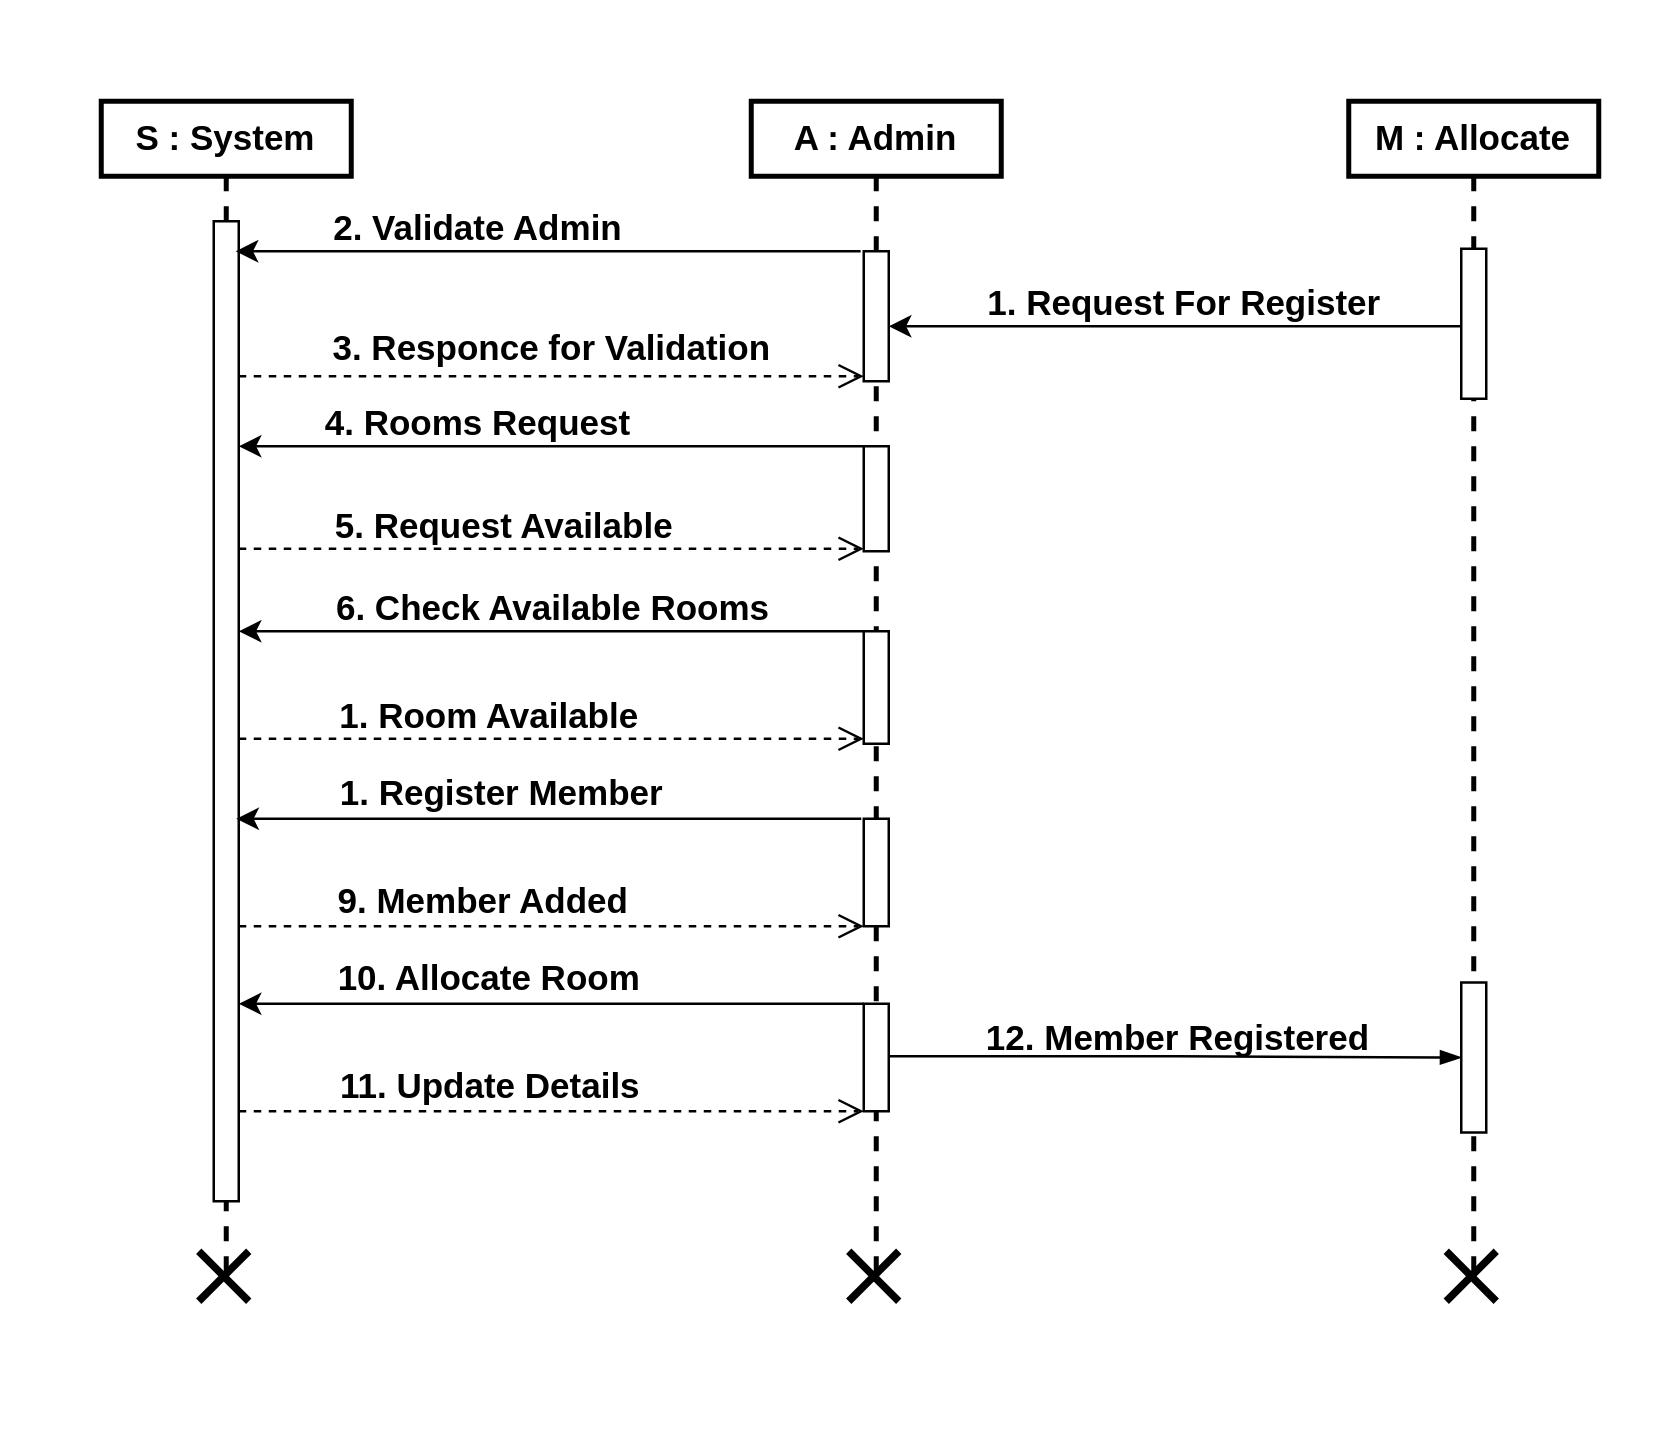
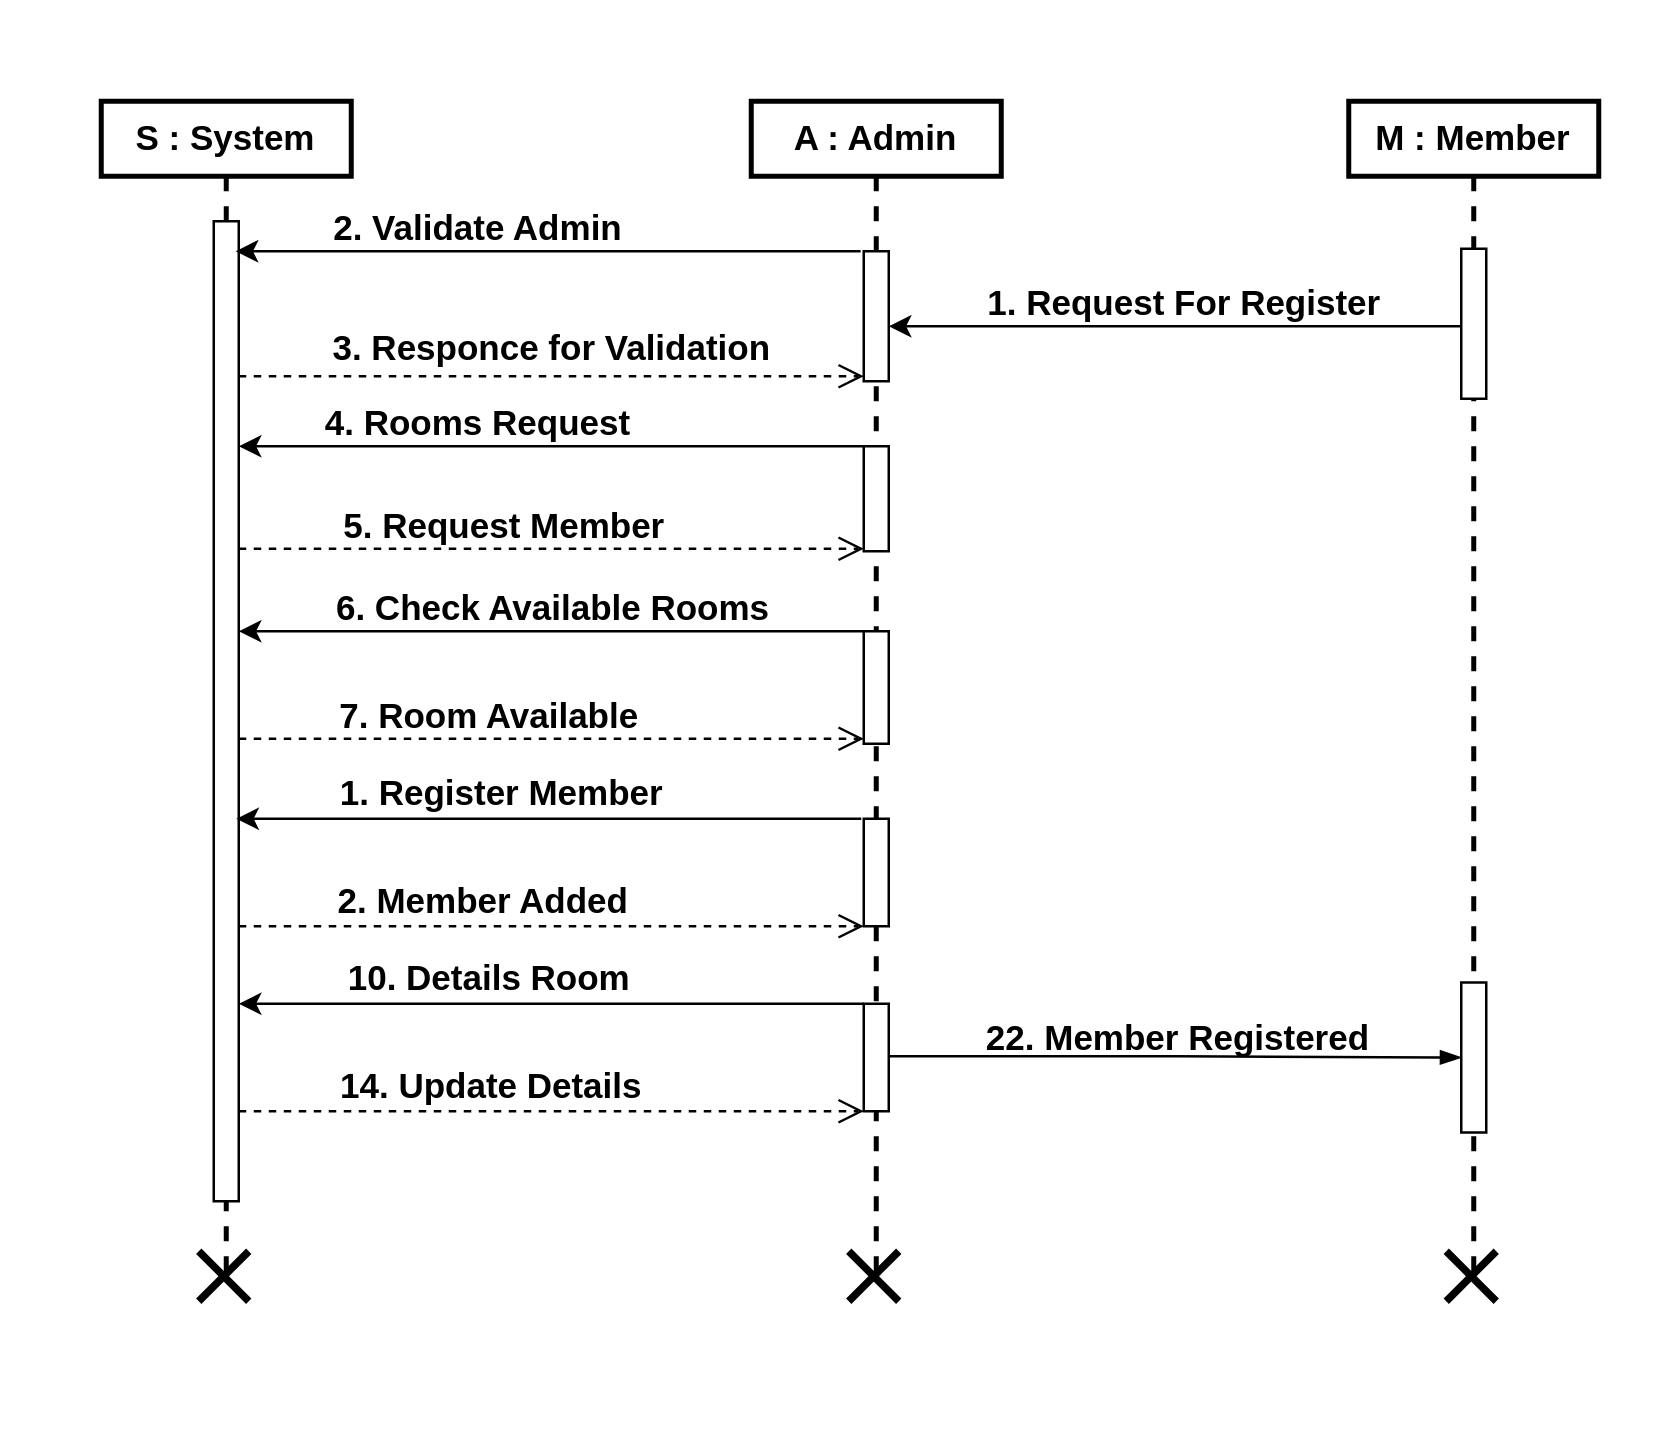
  <mxCell id="0" />
  <mxCell id="1" parent="0" />
  <mxCell id="2" value="" style="rounded=0;whiteSpace=wrap;html=1;strokeColor=#FFFFFF;" parent="1" vertex="1"><mxGeometry x="20" y="20" width="630" height="530" as="geometry" /></mxCell>
  <mxCell id="3" value="&lt;span style=&quot;font-size: 14px;&quot;&gt;&lt;b&gt;S : System&lt;/b&gt;&lt;/span&gt;" style="shape=umlLifeline;perimeter=lifelinePerimeter;whiteSpace=wrap;html=1;container=1;dropTarget=0;collapsible=0;recursiveResize=0;outlineConnect=0;portConstraint=eastwest;newEdgeStyle={&quot;curved&quot;:0,&quot;rounded&quot;:0};strokeWidth=2;size=30;" parent="1" vertex="1"><mxGeometry x="40" y="40" width="100" height="470" as="geometry" /></mxCell>
  <mxCell id="4" value="" style="html=1;points=[[0,0,0,0,5],[0,1,0,0,-5],[1,0,0,0,5],[1,1,0,0,-5]];perimeter=orthogonalPerimeter;outlineConnect=0;targetShapes=umlLifeline;portConstraint=eastwest;newEdgeStyle={&quot;curved&quot;:0,&quot;rounded&quot;:0};" parent="3" vertex="1"><mxGeometry x="45" y="48" width="10" height="392" as="geometry" /></mxCell>
  <mxCell id="5" value="&lt;span style=&quot;font-size: 14px;&quot;&gt;&lt;b&gt;A : Admin&lt;/b&gt;&lt;/span&gt;" style="shape=umlLifeline;perimeter=lifelinePerimeter;whiteSpace=wrap;html=1;container=1;dropTarget=0;collapsible=0;recursiveResize=0;outlineConnect=0;portConstraint=eastwest;newEdgeStyle={&quot;curved&quot;:0,&quot;rounded&quot;:0};strokeWidth=2;size=30;" parent="1" vertex="1"><mxGeometry x="300" y="40" width="100" height="470" as="geometry" /></mxCell>
  <mxCell id="6" value="" style="html=1;points=[[0,0,0,0,5],[0,1,0,0,-5],[1,0,0,0,5],[1,1,0,0,-5]];perimeter=orthogonalPerimeter;outlineConnect=0;targetShapes=umlLifeline;portConstraint=eastwest;newEdgeStyle={&quot;curved&quot;:0,&quot;rounded&quot;:0};" vertex="1" parent="5"><mxGeometry x="45" y="60" width="10" height="52" as="geometry" /></mxCell>
  <mxCell id="7" value="" style="html=1;points=[[0,0,0,0,5],[0,1,0,0,-5],[1,0,0,0,5],[1,1,0,0,-5]];perimeter=orthogonalPerimeter;outlineConnect=0;targetShapes=umlLifeline;portConstraint=eastwest;newEdgeStyle={&quot;curved&quot;:0,&quot;rounded&quot;:0};" vertex="1" parent="5"><mxGeometry x="45" y="212" width="10" height="45" as="geometry" /></mxCell>
- <mxCell id="8" value="&lt;span style=&quot;font-size: 14px;&quot;&gt;&lt;b&gt;M : Allocate&lt;/b&gt;&lt;/span&gt;" style="shape=umlLifeline;perimeter=lifelinePerimeter;whiteSpace=wrap;html=1;container=1;dropTarget=0;collapsible=0;recursiveResize=0;outlineConnect=0;portConstraint=eastwest;newEdgeStyle={&quot;curved&quot;:0,&quot;rounded&quot;:0};strokeWidth=2;size=30;" parent="1" vertex="1"><mxGeometry x="539" y="40" width="100" height="470" as="geometry" /></mxCell>
+ <mxCell id="8" value="&lt;span style=&quot;font-size: 14px;&quot;&gt;&lt;b&gt;M : Member&lt;/b&gt;&lt;/span&gt;" style="shape=umlLifeline;perimeter=lifelinePerimeter;whiteSpace=wrap;html=1;container=1;dropTarget=0;collapsible=0;recursiveResize=0;outlineConnect=0;portConstraint=eastwest;newEdgeStyle={&quot;curved&quot;:0,&quot;rounded&quot;:0};strokeWidth=2;size=30;" parent="1" vertex="1"><mxGeometry x="539" y="40" width="100" height="470" as="geometry" /></mxCell>
  <mxCell id="9" value="" style="html=1;points=[[0,0,0,0,5],[0,1,0,0,-5],[1,0,0,0,5],[1,1,0,0,-5]];perimeter=orthogonalPerimeter;outlineConnect=0;targetShapes=umlLifeline;portConstraint=eastwest;newEdgeStyle={&quot;curved&quot;:0,&quot;rounded&quot;:0};" vertex="1" parent="8"><mxGeometry x="45" y="352.5" width="10" height="60" as="geometry" /></mxCell>
  <mxCell id="10" value="" style="html=1;points=[[0,0,0,0,5],[0,1,0,0,-5],[1,0,0,0,5],[1,1,0,0,-5]];perimeter=orthogonalPerimeter;outlineConnect=0;targetShapes=umlLifeline;portConstraint=eastwest;newEdgeStyle={&quot;curved&quot;:0,&quot;rounded&quot;:0};" vertex="1" parent="8"><mxGeometry x="45" y="59" width="10" height="60" as="geometry" /></mxCell>
  <mxCell id="11" value="" style="endArrow=classic;html=1;rounded=0;" edge="1" parent="1"><mxGeometry width="50" height="50" relative="1" as="geometry"><mxPoint x="343.75" y="100" as="sourcePoint" /><mxPoint x="93.75" y="100" as="targetPoint" /></mxGeometry></mxCell>
  <mxCell id="12" value="&lt;font style=&quot;font-size: 14px;&quot;&gt;&lt;b&gt;2. Validate Adm&lt;/b&gt;&lt;span style=&quot;color: rgba(0, 0, 0, 0); font-family: monospace; font-size: 0px; text-align: start; text-wrap: nowrap;&quot;&gt;%3CmxGraphModel%3E%3Croot%3E%3CmxCell%20id%3D%220%22%2F%3E%3CmxCell%20id%3D%221%22%20parent%3D%220%22%2F%3E%3CmxCell%20id%3D%222%22%20value%3D%22%26lt%3Bfont%20style%3D%26quot%3Bfont-size%3A%2014px%3B%26quot%3B%26gt%3B%26lt%3Bb%26gt%3B2.%20Responce%20for%20Validation%26lt%3B%2Fb%26gt%3B%26lt%3B%2Ffont%26gt%3B%22%20style%3D%22html%3D1%3BverticalAlign%3Dbottom%3BendArrow%3Dopen%3Bdashed%3D1%3BendSize%3D8%3Bcurved%3D0%3Brounded%3D0%3B%22%20edge%3D%221%22%20parent%3D%221%22%3E%3CmxGeometry%20relative%3D%221%22%20as%3D%22geometry%22%3E%3CmxPoint%20x%3D%22105%22%20y%3D%22420%22%20as%3D%22sourcePoint%22%2F%3E%3CmxPoint%20x%3D%22355%22%20y%3D%22420%22%20as%3D%22targetPoint%22%2F%3E%3C%2FmxGeometry%3E%3C%2FmxCell%3E%3C%2Froot%3E%3C%2FmxGraphModel%3E&lt;/span&gt;&lt;b&gt;in&lt;/b&gt;&lt;/font&gt;" style="text;html=1;align=center;verticalAlign=middle;whiteSpace=wrap;rounded=0;" vertex="1" parent="1"><mxGeometry x="126" y="81" width="130" height="20" as="geometry" /></mxCell>
  <mxCell id="13" value="&lt;font style=&quot;font-size: 14px;&quot;&gt;&lt;b&gt;3. Responce for Validation&lt;/b&gt;&lt;/font&gt;" style="html=1;verticalAlign=bottom;endArrow=open;dashed=1;endSize=8;curved=0;rounded=0;" edge="1" parent="1"><mxGeometry relative="1" as="geometry"><mxPoint x="95" y="150" as="sourcePoint" /><mxPoint x="345" y="150" as="targetPoint" /></mxGeometry></mxCell>
  <mxCell id="14" value="" style="html=1;points=[[0,0,0,0,5],[0,1,0,0,-5],[1,0,0,0,5],[1,1,0,0,-5]];perimeter=orthogonalPerimeter;outlineConnect=0;targetShapes=umlLifeline;portConstraint=eastwest;newEdgeStyle={&quot;curved&quot;:0,&quot;rounded&quot;:0};" vertex="1" parent="1"><mxGeometry x="345" y="178" width="10" height="42" as="geometry" /></mxCell>
  <mxCell id="15" value="" style="endArrow=classic;html=1;rounded=0;" edge="1" parent="1"><mxGeometry width="50" height="50" relative="1" as="geometry"><mxPoint x="345" y="178" as="sourcePoint" /><mxPoint x="95" y="178" as="targetPoint" /></mxGeometry></mxCell>
  <mxCell id="16" value="&lt;span style=&quot;font-size: 14px;&quot;&gt;&lt;b&gt;4. Rooms Request&lt;/b&gt;&lt;/span&gt;" style="text;html=1;align=center;verticalAlign=middle;whiteSpace=wrap;rounded=0;" vertex="1" parent="1"><mxGeometry x="126" y="159" width="130" height="20" as="geometry" /></mxCell>
  <mxCell id="17" value="" style="html=1;verticalAlign=bottom;endArrow=open;dashed=1;endSize=8;curved=0;rounded=0;" edge="1" parent="1"><mxGeometry relative="1" as="geometry"><mxPoint x="95" y="219" as="sourcePoint" /><mxPoint x="345" y="219" as="targetPoint" /></mxGeometry></mxCell>
- <mxCell id="18" value="&lt;span style=&quot;font-size: 14px;&quot;&gt;&lt;b&gt;5. Request Available&lt;/b&gt;&lt;/span&gt;" style="text;html=1;align=center;verticalAlign=middle;whiteSpace=wrap;rounded=0;" vertex="1" parent="1"><mxGeometry x="125" y="200" width="153" height="20" as="geometry" /></mxCell>
+ <mxCell id="18" value="&lt;span style=&quot;font-size: 14px;&quot;&gt;&lt;b&gt;5. Request Member&lt;/b&gt;&lt;/span&gt;" style="text;html=1;align=center;verticalAlign=middle;whiteSpace=wrap;rounded=0;" vertex="1" parent="1"><mxGeometry x="125" y="200" width="153" height="20" as="geometry" /></mxCell>
  <mxCell id="19" value="" style="endArrow=classic;html=1;rounded=0;" edge="1" parent="1"><mxGeometry width="50" height="50" relative="1" as="geometry"><mxPoint x="345" y="252" as="sourcePoint" /><mxPoint x="95" y="252" as="targetPoint" /></mxGeometry></mxCell>
  <mxCell id="20" value="&lt;span style=&quot;font-size: 14px;&quot;&gt;&lt;b&gt;6. Check Available Rooms&lt;/b&gt;&lt;/span&gt;" style="text;html=1;align=center;verticalAlign=middle;whiteSpace=wrap;rounded=0;" vertex="1" parent="1"><mxGeometry x="130" y="233" width="181.5" height="20" as="geometry" /></mxCell>
  <mxCell id="21" value="" style="html=1;verticalAlign=bottom;endArrow=open;dashed=1;endSize=8;curved=0;rounded=0;" edge="1" parent="1"><mxGeometry relative="1" as="geometry"><mxPoint x="95" y="295" as="sourcePoint" /><mxPoint x="345" y="295" as="targetPoint" /></mxGeometry></mxCell>
- <mxCell id="22" value="&lt;span style=&quot;font-size: 14px;&quot;&gt;&lt;b&gt;1. Room Available&lt;/b&gt;&lt;/span&gt;" style="text;html=1;align=center;verticalAlign=middle;whiteSpace=wrap;rounded=0;" vertex="1" parent="1"><mxGeometry x="127" y="276" width="137" height="20" as="geometry" /></mxCell>
+ <mxCell id="22" value="&lt;span style=&quot;font-size: 14px;&quot;&gt;&lt;b&gt;7. Room Available&lt;/b&gt;&lt;/span&gt;" style="text;html=1;align=center;verticalAlign=middle;whiteSpace=wrap;rounded=0;" vertex="1" parent="1"><mxGeometry x="127" y="276" width="137" height="20" as="geometry" /></mxCell>
  <mxCell id="23" value="" style="html=1;points=[[0,0,0,0,5],[0,1,0,0,-5],[1,0,0,0,5],[1,1,0,0,-5]];perimeter=orthogonalPerimeter;outlineConnect=0;targetShapes=umlLifeline;portConstraint=eastwest;newEdgeStyle={&quot;curved&quot;:0,&quot;rounded&quot;:0};" vertex="1" parent="1"><mxGeometry x="345" y="327" width="10" height="43" as="geometry" /></mxCell>
  <mxCell id="24" value="" style="endArrow=classic;html=1;rounded=0;" edge="1" parent="1"><mxGeometry width="50" height="50" relative="1" as="geometry"><mxPoint x="344" y="327" as="sourcePoint" /><mxPoint x="94" y="327" as="targetPoint" /></mxGeometry></mxCell>
  <mxCell id="25" value="&lt;span style=&quot;font-size: 14px;&quot;&gt;&lt;b&gt;1. Register Member&lt;/b&gt;&lt;/span&gt;" style="text;html=1;align=center;verticalAlign=middle;whiteSpace=wrap;rounded=0;" vertex="1" parent="1"><mxGeometry x="132" y="307" width="137" height="20" as="geometry" /></mxCell>
  <mxCell id="26" value="" style="html=1;verticalAlign=bottom;endArrow=open;dashed=1;endSize=8;curved=0;rounded=0;" edge="1" parent="1"><mxGeometry relative="1" as="geometry"><mxPoint x="95" y="370" as="sourcePoint" /><mxPoint x="345" y="370" as="targetPoint" /></mxGeometry></mxCell>
- <mxCell id="27" value="&lt;span style=&quot;font-size: 14px;&quot;&gt;&lt;b&gt;9. Member Added&lt;/b&gt;&lt;/span&gt;" style="text;html=1;align=left;verticalAlign=middle;whiteSpace=wrap;rounded=0;" vertex="1" parent="1"><mxGeometry x="133" y="350" width="137" height="20" as="geometry" /></mxCell>
+ <mxCell id="27" value="&lt;span style=&quot;font-size: 14px;&quot;&gt;&lt;b&gt;2. Member Added&lt;/b&gt;&lt;/span&gt;" style="text;html=1;align=left;verticalAlign=middle;whiteSpace=wrap;rounded=0;" vertex="1" parent="1"><mxGeometry x="133" y="350" width="137" height="20" as="geometry" /></mxCell>
  <mxCell id="28" value="" style="html=1;points=[[0,0,0,0,5],[0,1,0,0,-5],[1,0,0,0,5],[1,1,0,0,-5]];perimeter=orthogonalPerimeter;outlineConnect=0;targetShapes=umlLifeline;portConstraint=eastwest;newEdgeStyle={&quot;curved&quot;:0,&quot;rounded&quot;:0};" vertex="1" parent="1"><mxGeometry x="345" y="401" width="10" height="43" as="geometry" /></mxCell>
  <mxCell id="29" value="" style="endArrow=classic;html=1;rounded=0;" edge="1" parent="1"><mxGeometry width="50" height="50" relative="1" as="geometry"><mxPoint x="345" y="401" as="sourcePoint" /><mxPoint x="95" y="401" as="targetPoint" /></mxGeometry></mxCell>
- <mxCell id="30" value="&lt;span style=&quot;font-size: 14px;&quot;&gt;&lt;b&gt;10. Allocate Room&lt;/b&gt;&lt;/span&gt;" style="text;html=1;align=center;verticalAlign=middle;whiteSpace=wrap;rounded=0;" vertex="1" parent="1"><mxGeometry x="126.5" y="381" width="137" height="20" as="geometry" /></mxCell>
+ <mxCell id="30" value="&lt;span style=&quot;font-size: 14px;&quot;&gt;&lt;b&gt;10. Details Room&lt;/b&gt;&lt;/span&gt;" style="text;html=1;align=center;verticalAlign=middle;whiteSpace=wrap;rounded=0;" vertex="1" parent="1"><mxGeometry x="126.5" y="381" width="137" height="20" as="geometry" /></mxCell>
  <mxCell id="31" value="" style="html=1;verticalAlign=bottom;endArrow=open;dashed=1;endSize=8;curved=0;rounded=0;" edge="1" parent="1"><mxGeometry relative="1" as="geometry"><mxPoint x="95" y="444" as="sourcePoint" /><mxPoint x="345" y="444" as="targetPoint" /></mxGeometry></mxCell>
- <mxCell id="32" value="&lt;span style=&quot;font-size: 14px;&quot;&gt;&lt;b&gt;11. Update Details&lt;/b&gt;&lt;/span&gt;" style="text;html=1;align=left;verticalAlign=middle;whiteSpace=wrap;rounded=0;" vertex="1" parent="1"><mxGeometry x="134" y="424" width="137" height="20" as="geometry" /></mxCell>
+ <mxCell id="32" value="&lt;span style=&quot;font-size: 14px;&quot;&gt;&lt;b&gt;14. Update Details&lt;/b&gt;&lt;/span&gt;" style="text;html=1;align=left;verticalAlign=middle;whiteSpace=wrap;rounded=0;" vertex="1" parent="1"><mxGeometry x="134" y="424" width="137" height="20" as="geometry" /></mxCell>
  <mxCell id="33" value="" style="edgeStyle=elbowEdgeStyle;fontSize=12;html=1;endArrow=blockThin;endFill=1;rounded=0;" edge="1" parent="1" target="9"><mxGeometry width="160" relative="1" as="geometry"><mxPoint x="355" y="422" as="sourcePoint" /><mxPoint x="515" y="422" as="targetPoint" /></mxGeometry></mxCell>
- <mxCell id="34" value="&lt;span style=&quot;font-size: 14px;&quot;&gt;&lt;b&gt;12. Member Registered&lt;/b&gt;&lt;/span&gt;" style="text;html=1;align=center;verticalAlign=middle;whiteSpace=wrap;rounded=0;" vertex="1" parent="1"><mxGeometry x="391" y="405" width="160" height="20" as="geometry" /></mxCell>
+ <mxCell id="34" value="&lt;span style=&quot;font-size: 14px;&quot;&gt;&lt;b&gt;22. Member Registered&lt;/b&gt;&lt;/span&gt;" style="text;html=1;align=center;verticalAlign=middle;whiteSpace=wrap;rounded=0;" vertex="1" parent="1"><mxGeometry x="391" y="405" width="160" height="20" as="geometry" /></mxCell>
  <mxCell id="35" value="" style="endArrow=classic;html=1;rounded=0;" edge="1" parent="1" source="10"><mxGeometry width="50" height="50" relative="1" as="geometry"><mxPoint x="580" y="130" as="sourcePoint" /><mxPoint x="355" y="130" as="targetPoint" /></mxGeometry></mxCell>
  <mxCell id="36" value="&lt;span style=&quot;font-size: 14px;&quot;&gt;&lt;b&gt;1. Request For Register&lt;/b&gt;&lt;/span&gt;" style="text;html=1;align=center;verticalAlign=middle;whiteSpace=wrap;rounded=0;" vertex="1" parent="1"><mxGeometry x="391" y="111" width="165" height="20" as="geometry" /></mxCell>
  <mxCell id="37" value="" style="shape=umlDestroy;whiteSpace=wrap;html=1;strokeWidth=3;targetShapes=umlLifeline;" vertex="1" parent="1"><mxGeometry x="79" y="500" width="20" height="20" as="geometry" /></mxCell>
  <mxCell id="38" value="" style="shape=umlDestroy;whiteSpace=wrap;html=1;strokeWidth=3;targetShapes=umlLifeline;" vertex="1" parent="1"><mxGeometry x="339" y="500" width="20" height="20" as="geometry" /></mxCell>
  <mxCell id="39" value="" style="shape=umlDestroy;whiteSpace=wrap;html=1;strokeWidth=3;targetShapes=umlLifeline;" vertex="1" parent="1"><mxGeometry x="578" y="500" width="20" height="20" as="geometry" /></mxCell>
